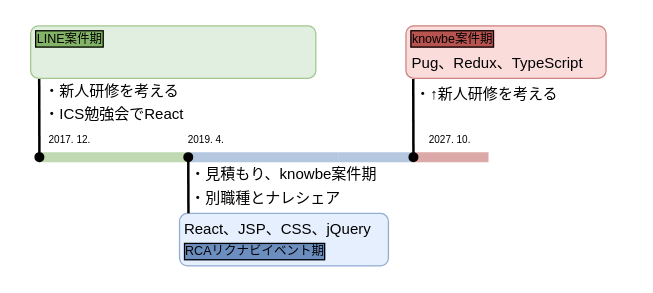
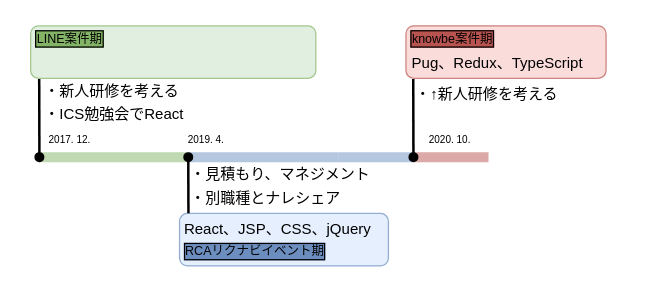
  <mxCell id="0" />
  <mxCell id="1" parent="0" />
  <mxCell id="2" value="" style="rounded=1;whiteSpace=wrap;html=1;shadow=0;glass=0;labelBackgroundColor=#B85450;sketch=0;fontSize=10;opacity=70;align=left;fillColor=#dae8fc;strokeColor=#6c8ebf;" vertex="1" parent="1"><mxGeometry x="143" y="170" width="167" height="42" as="geometry" /></mxCell>
  <mxCell id="3" value="" style="rounded=1;whiteSpace=wrap;html=1;shadow=0;glass=0;labelBackgroundColor=#B85450;sketch=0;fontSize=10;opacity=70;align=left;fillColor=#f8cecc;strokeColor=#b85450;" vertex="1" parent="1"><mxGeometry x="324" y="20" width="160" height="42" as="geometry" /></mxCell>
  <mxCell id="4" value="" style="rounded=1;whiteSpace=wrap;html=1;shadow=0;glass=0;labelBackgroundColor=#B85450;sketch=0;fontSize=10;opacity=70;align=left;fillColor=#d5e8d4;strokeColor=#82b366;" vertex="1" parent="1"><mxGeometry x="24" y="20" width="228" height="42" as="geometry" /></mxCell>
  <mxCell id="5" value="" style="endArrow=none;html=1;strokeWidth=8;fillColor=#d5e8d4;strokeColor=#82b366;opacity=50;" edge="1" parent="1"><mxGeometry width="50" height="50" relative="1" as="geometry"><mxPoint x="30" y="125" as="sourcePoint" /><mxPoint x="150" y="125" as="targetPoint" /></mxGeometry></mxCell>
  <mxCell id="6" value="" style="endArrow=none;html=1;strokeWidth=8;fillColor=#dae8fc;strokeColor=#6c8ebf;opacity=50;" edge="1" parent="1"><mxGeometry width="50" height="50" relative="1" as="geometry"><mxPoint x="150" y="125" as="sourcePoint" /><mxPoint x="270" y="125" as="targetPoint" /></mxGeometry></mxCell>
  <mxCell id="7" value="" style="endArrow=none;html=1;strokeWidth=8;fillColor=#dae8fc;strokeColor=#6c8ebf;opacity=50;" edge="1" parent="1"><mxGeometry width="50" height="50" relative="1" as="geometry"><mxPoint x="270" y="125" as="sourcePoint" /><mxPoint x="330" y="125" as="targetPoint" /></mxGeometry></mxCell>
  <mxCell id="8" value="" style="endArrow=none;html=1;strokeWidth=2;startArrow=oval;startFill=1;entryX=0.03;entryY=1.011;entryDx=0;entryDy=0;entryPerimeter=0;" edge="1" parent="1" target="4"><mxGeometry width="50" height="50" relative="1" as="geometry"><mxPoint x="31" y="125" as="sourcePoint" /><mxPoint x="30" y="62" as="targetPoint" /></mxGeometry></mxCell>
  <mxCell id="9" value="LINE案件期" style="text;html=1;align=center;verticalAlign=middle;resizable=0;points=[];autosize=1;fontSize=10;opacity=70;shadow=0;rounded=0;glass=0;sketch=0;labelBackgroundColor=#82B366;labelBorderColor=#000000;" vertex="1" parent="1"><mxGeometry x="20" y="20" width="70" height="20" as="geometry" /></mxCell>
  <mxCell id="10" value="" style="endArrow=oval;html=1;strokeWidth=2;startArrow=none;startFill=0;endFill=1;exitX=0.001;exitY=1.095;exitDx=0;exitDy=0;exitPerimeter=0;" edge="1" parent="1" source="20"><mxGeometry width="50" height="50" relative="1" as="geometry"><mxPoint x="150" y="186" as="sourcePoint" /><mxPoint x="150" y="125" as="targetPoint" /></mxGeometry></mxCell>
  <mxCell id="11" value="React、JSP、CSS、jQuery" style="text;html=1;align=left;verticalAlign=middle;resizable=0;points=[];autosize=1;spacing=2;spacingTop=0;spacingBottom=0;horizontal=1;" vertex="1" parent="1"><mxGeometry x="145" y="173" width="170" height="20" as="geometry" /></mxCell>
  <mxCell id="12" value="RCAリクナビイベント期" style="text;html=1;align=center;verticalAlign=middle;resizable=0;points=[];autosize=1;fontSize=10;labelBackgroundColor=#6C8EBF;labelBorderColor=#000000;" vertex="1" parent="1"><mxGeometry x="143" y="190" width="120" height="20" as="geometry" /></mxCell>
  <mxCell id="13" value="2017. 12." style="text;html=1;align=center;verticalAlign=middle;resizable=0;points=[];autosize=1;fontSize=8;" vertex="1" parent="1"><mxGeometry x="25" y="101" width="60" height="20" as="geometry" /></mxCell>
  <mxCell id="14" value="2019. 4." style="text;html=1;align=center;verticalAlign=middle;resizable=0;points=[];autosize=1;fontSize=8;" vertex="1" parent="1"><mxGeometry x="139" y="101" width="50" height="20" as="geometry" /></mxCell>
  <mxCell id="15" value="" style="endArrow=none;html=1;strokeWidth=8;fillColor=#f8cecc;strokeColor=#b85450;opacity=50;endFill=0;targetPerimeterSpacing=0;shadow=0;sketch=0;" edge="1" parent="1"><mxGeometry width="50" height="50" relative="1" as="geometry"><mxPoint x="330" y="125" as="sourcePoint" /><mxPoint x="390" y="125" as="targetPoint" /></mxGeometry></mxCell>
  <mxCell id="16" value="knowbe案件期" style="text;html=1;align=center;verticalAlign=middle;resizable=0;points=[];autosize=1;labelBackgroundColor=#B85450;labelBorderColor=#000000;fontSize=10;" vertex="1" parent="1"><mxGeometry x="321" y="20" width="80" height="20" as="geometry" /></mxCell>
  <mxCell id="17" value="Pug、Redux、TypeScript" style="text;html=1;align=left;verticalAlign=middle;resizable=0;points=[];autosize=1;" vertex="1" parent="1"><mxGeometry x="327" y="40" width="160" height="20" as="geometry" /></mxCell>
- <mxCell id="18" value="2027. 10.&amp;nbsp;" style="text;html=1;align=center;verticalAlign=middle;resizable=0;points=[];autosize=1;fontSize=8;" vertex="1" parent="1"><mxGeometry x="330" y="101" width="60" height="20" as="geometry" /></mxCell>
- <mxCell id="19" value="・見積もり、knowbe案件期" style="text;html=1;align=left;verticalAlign=middle;resizable=0;points=[];autosize=1;spacing=2;spacingTop=0;spacingBottom=0;horizontal=1;" vertex="1" parent="1"><mxGeometry x="150" y="129" width="160" height="20" as="geometry" /></mxCell>
+ <mxCell id="18" value="2020. 10.&amp;nbsp;" style="text;html=1;align=center;verticalAlign=middle;resizable=0;points=[];autosize=1;fontSize=8;" vertex="1" parent="1"><mxGeometry x="330" y="101" width="60" height="20" as="geometry" /></mxCell>
+ <mxCell id="19" value="・見積もり、マネジメント" style="text;html=1;align=left;verticalAlign=middle;resizable=0;points=[];autosize=1;spacing=2;spacingTop=0;spacingBottom=0;horizontal=1;" vertex="1" parent="1"><mxGeometry x="150" y="129" width="160" height="20" as="geometry" /></mxCell>
  <mxCell id="20" value="・別職種とナレシェア" style="text;html=1;align=left;verticalAlign=middle;resizable=0;points=[];autosize=1;spacing=2;spacingTop=0;spacingBottom=0;horizontal=1;" vertex="1" parent="1"><mxGeometry x="150" y="148" width="140" height="20" as="geometry" /></mxCell>
  <mxCell id="21" value="&amp;nbsp;・ICS勉強会でReact" style="text;html=1;align=left;verticalAlign=middle;resizable=0;points=[];autosize=1;" vertex="1" parent="1"><mxGeometry x="30" y="81" width="130" height="20" as="geometry" /></mxCell>
  <mxCell id="22" value="・↑新人研修を考える" style="text;html=1;align=left;verticalAlign=middle;resizable=0;points=[];autosize=1;" vertex="1" parent="1"><mxGeometry x="330" y="65" width="170" height="20" as="geometry" /></mxCell>
  <mxCell id="23" value="&amp;nbsp;・新人研修を考える" style="text;html=1;align=left;verticalAlign=middle;resizable=0;points=[];autosize=1;" vertex="1" parent="1"><mxGeometry x="30" y="63" width="130" height="20" as="geometry" /></mxCell>
  <mxCell id="24" value="" style="endArrow=none;html=1;strokeWidth=2;startArrow=oval;startFill=1;entryX=0.03;entryY=1.011;entryDx=0;entryDy=0;entryPerimeter=0;" edge="1" parent="1"><mxGeometry width="50" height="50" relative="1" as="geometry"><mxPoint x="330" y="125" as="sourcePoint" /><mxPoint x="329.84" y="62.462" as="targetPoint" /></mxGeometry></mxCell>
